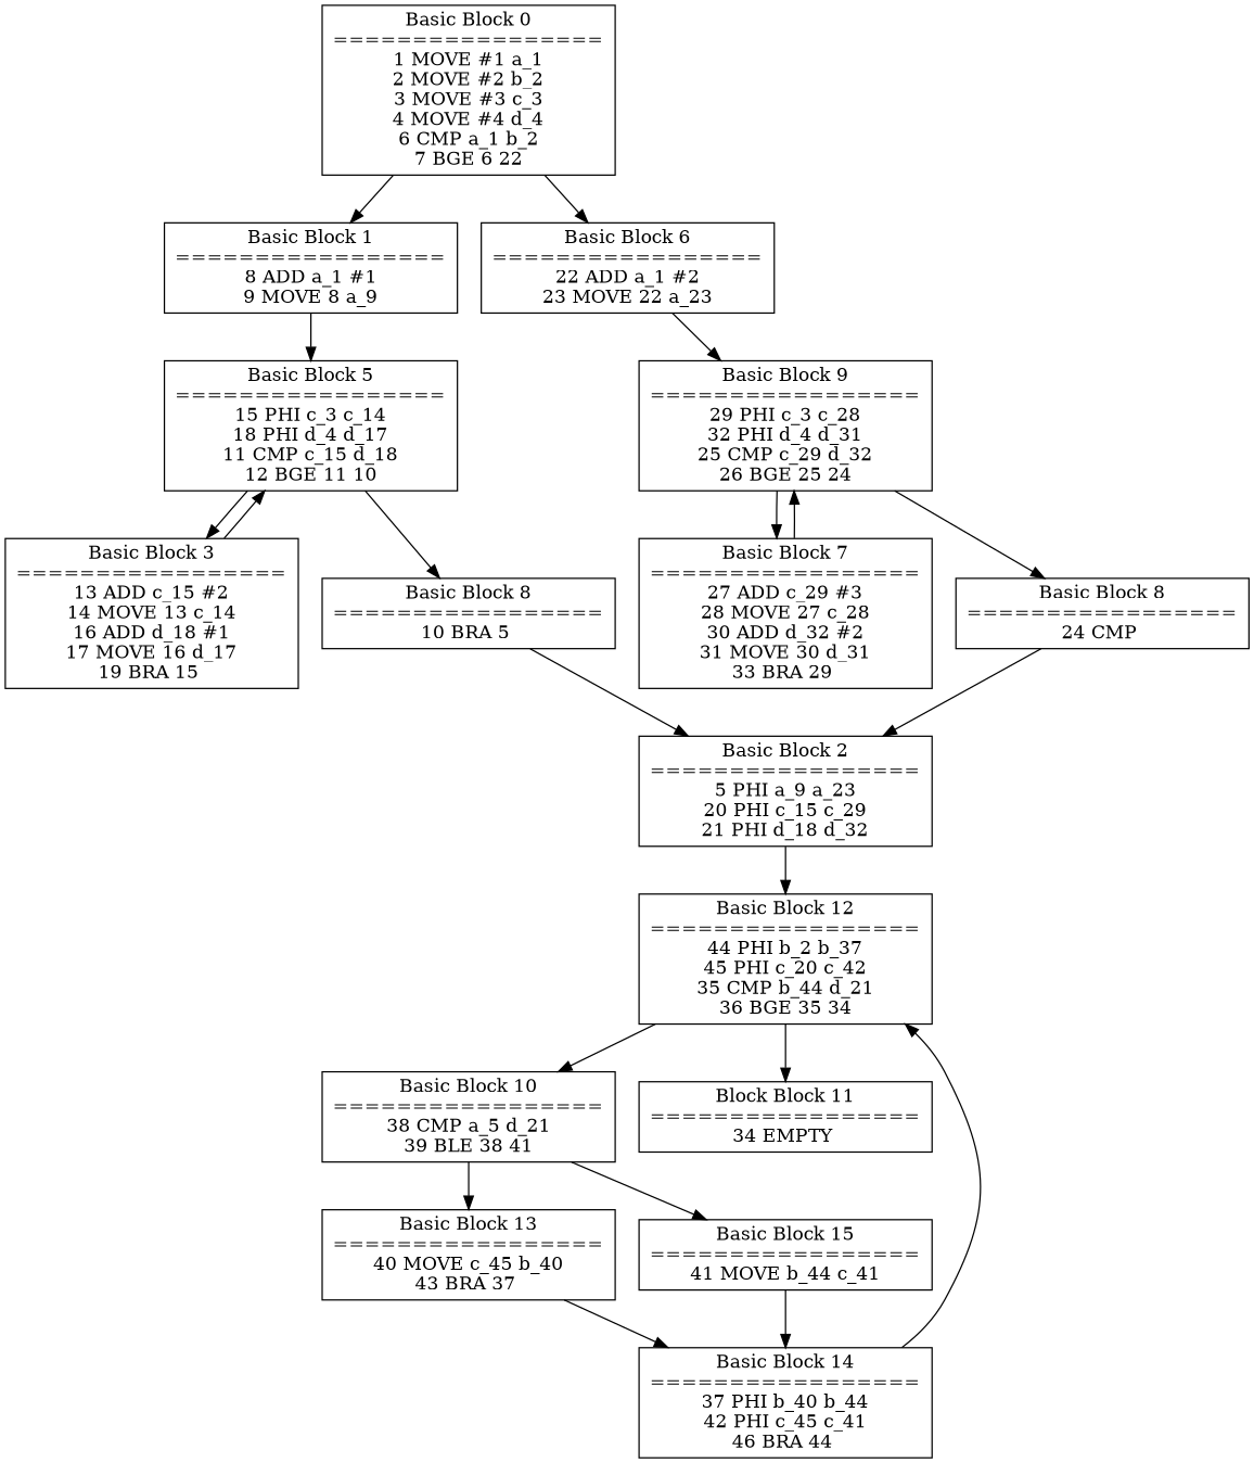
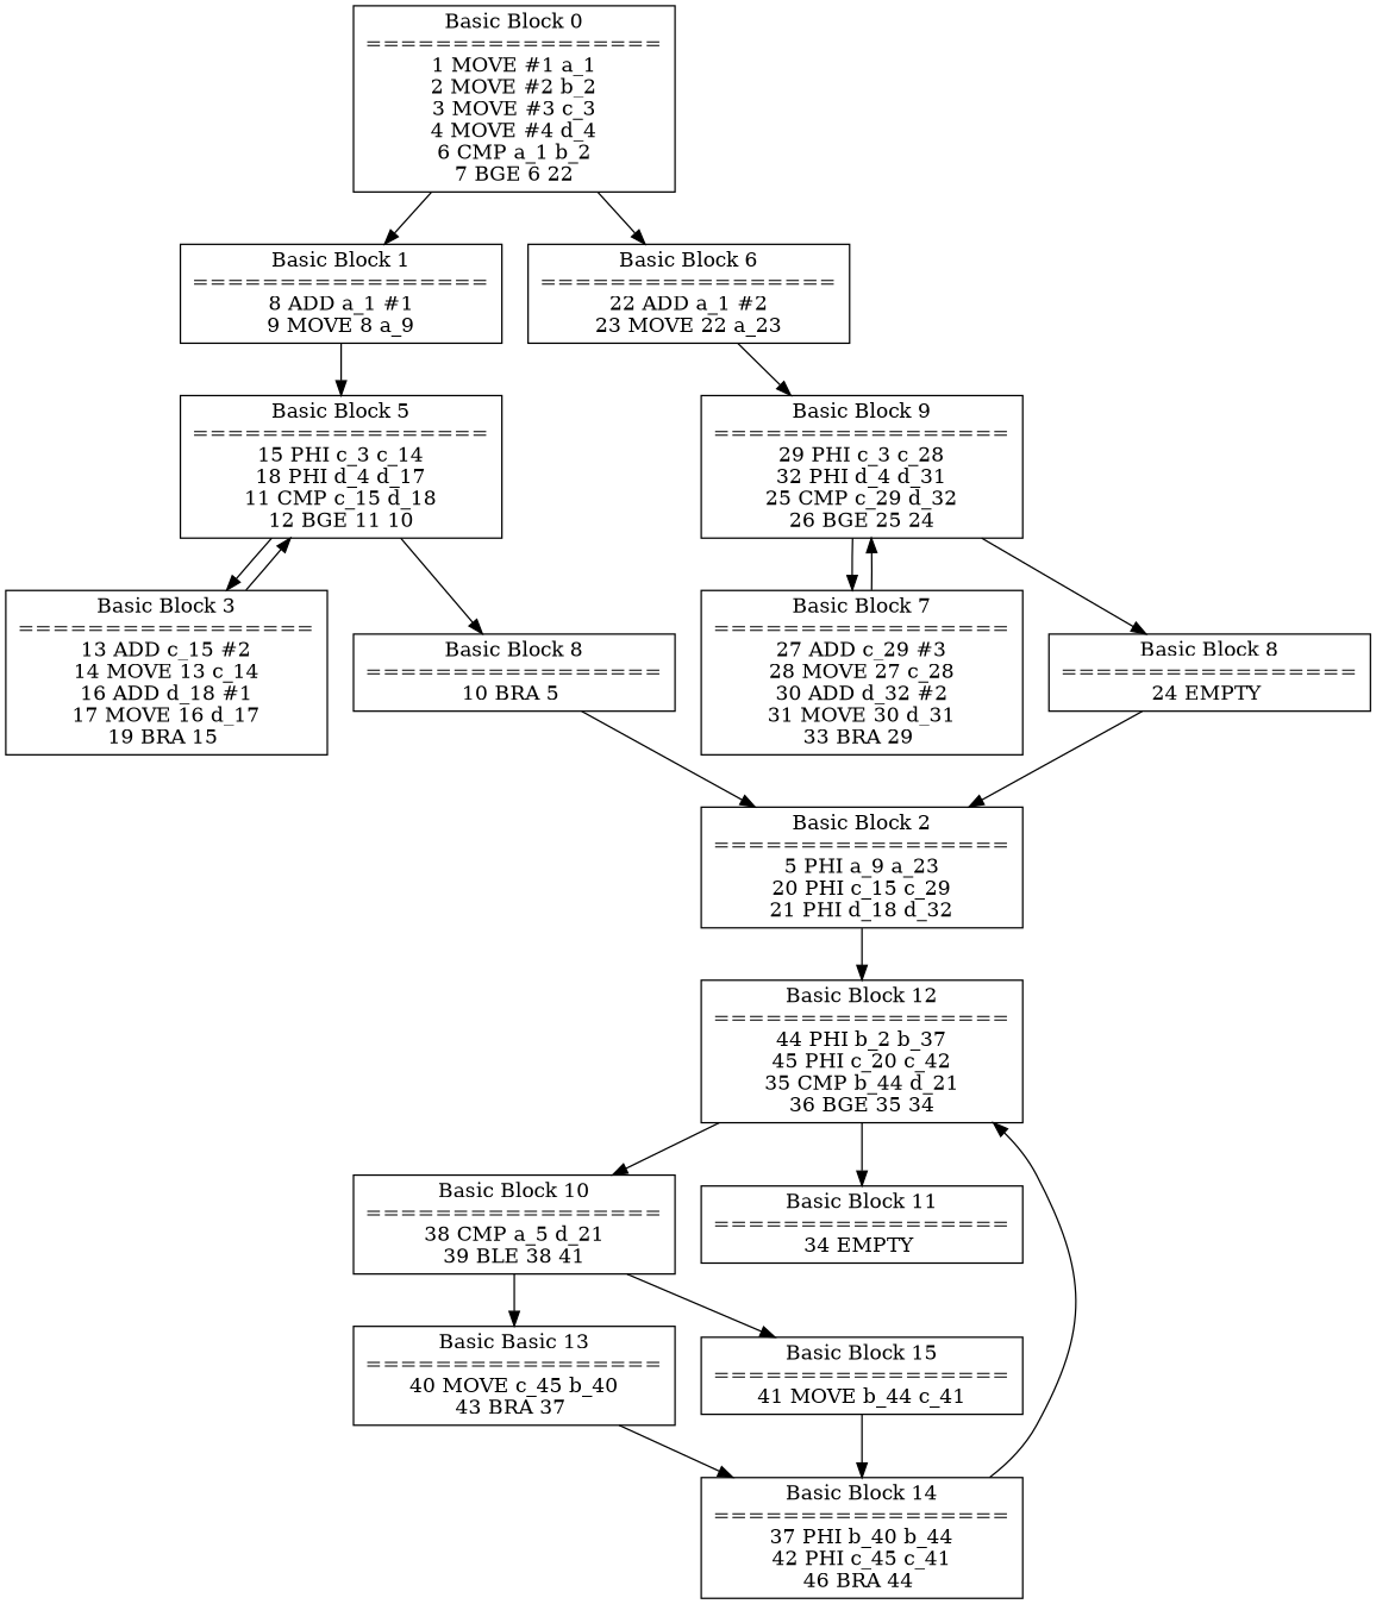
  digraph {
    node [shape=box]
    n1 [label="Basic Block 0\n=================\n1 MOVE #1 a_1\n2 MOVE #2 b_2\n3 MOVE #3 c_3\n4 MOVE #4 d_4\n6 CMP a_1 b_2\n7 BGE 6 22\n"]
    n2 [label="Basic Block 1\n=================\n8 ADD a_1 #1\n9 MOVE 8 a_9\n"]
    n3 [label="Basic Block 6\n=================\n22 ADD a_1 #2\n23 MOVE 22 a_23\n"]
    n4 [label="Basic Block 5\n=================\n15 PHI c_3 c_14\n18 PHI d_4 d_17\n11 CMP c_15 d_18\n12 BGE 11 10\n"]
    n5 [label="Basic Block 9\n=================\n29 PHI c_3 c_28\n32 PHI d_4 d_31\n25 CMP c_29 d_32\n26 BGE 25 24\n"]
    n6 [label="Basic Block 3\n=================\n13 ADD c_15 #2\n14 MOVE 13 c_14\n16 ADD d_18 #1\n17 MOVE 16 d_17\n19 BRA 15 \n"]
    n7 [label="Basic Block 8\n=================\n10 BRA 5 \n"]
    n8 [label="Basic Block 2\n=================\n5 PHI a_9 a_23\n20 PHI c_15 c_29\n21 PHI d_18 d_32\n"]
    n9 [label="Basic Block 12\n=================\n44 PHI b_2 b_37\n45 PHI c_20 c_42\n35 CMP b_44 d_21\n36 BGE 35 34\n"]
    n10 [label="Basic Block 10\n=================\n38 CMP a_5 d_21\n39 BLE 38 41\n"]
-   n11 [label="Block Block 11\n=================\n34 EMPTY \n"]
+   n11 [label="Basic Block 11\n=================\n34 EMPTY \n"]
    n12 [label="Basic Block 7\n=================\n27 ADD c_29 #3\n28 MOVE 27 c_28\n30 ADD d_32 #2\n31 MOVE 30 d_31\n33 BRA 29 \n"]
-   n13 [label="Basic Block 8\n=================\n24 CMP \n"]
-   n14 [label="Basic Block 13\n=================\n40 MOVE c_45 b_40\n43 BRA 37 \n"]
+   n13 [label="Basic Block 8\n=================\n24 EMPTY \n"]
+   n14 [label="Basic Basic 13\n=================\n40 MOVE c_45 b_40\n43 BRA 37 \n"]
    n15 [label="Basic Block 15\n=================\n41 MOVE b_44 c_41\n"]
    n16 [label="Basic Block 14\n=================\n37 PHI b_40 b_44\n42 PHI c_45 c_41\n46 BRA 44 \n"]
    n1 -> n2
    n1 -> n3
    n2 -> n4
    n3 -> n5
    n4 -> n6
    n4 -> n7
    n5 -> n12
    n5 -> n13
    n6 -> n4
    n7 -> n8
    n8 -> n9
    n9 -> n10
    n9 -> n11
    n10 -> n14
    n10 -> n15
    n12 -> n5
    n13 -> n8
    n14 -> n16
    n15 -> n16
    n16 -> n9
  }
